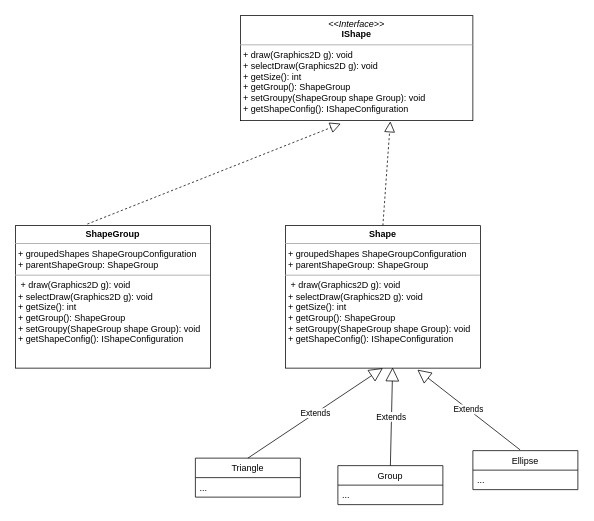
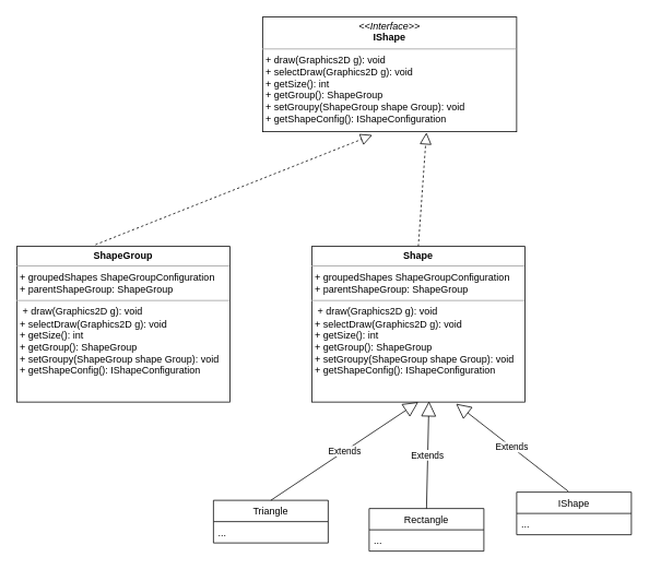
  <mxCell id="0" />
  <mxCell id="1" parent="0" />
  <mxCell id="2" value="&lt;p style=&quot;margin:0px;margin-top:4px;text-align:center;&quot;&gt;&lt;i&gt;&amp;lt;&amp;lt;Interface&amp;gt;&amp;gt;&lt;/i&gt;&lt;br&gt;&lt;b&gt;IShape&lt;/b&gt;&lt;/p&gt;&lt;hr size=&quot;1&quot;&gt;&lt;p style=&quot;margin:0px;margin-left:4px;&quot;&gt;+ draw(Graphics2D g): void&lt;br&gt;+ selectDraw(Graphics2D g): void&lt;/p&gt;&lt;p style=&quot;margin:0px;margin-left:4px;&quot;&gt;+ getSize(): int&lt;/p&gt;&lt;p style=&quot;margin:0px;margin-left:4px;&quot;&gt;+ getGroup(): ShapeGroup&lt;/p&gt;&lt;p style=&quot;margin:0px;margin-left:4px;&quot;&gt;+ setGroupy(ShapeGroup shape Group): void&lt;/p&gt;&lt;p style=&quot;margin:0px;margin-left:4px;&quot;&gt;+ getShapeConfig(): IShapeConfiguration&lt;/p&gt;&lt;p style=&quot;margin:0px;margin-left:4px;&quot;&gt;&lt;br&gt;&lt;/p&gt;" style="verticalAlign=top;align=left;overflow=fill;fontSize=12;fontFamily=Helvetica;html=1;" vertex="1" parent="1"><mxGeometry x="320" y="20" width="310" height="140" as="geometry" /></mxCell>
  <mxCell id="3" value="&lt;p style=&quot;margin:0px;margin-top:4px;text-align:center;&quot;&gt;&lt;b&gt;ShapeGroup&lt;/b&gt;&lt;/p&gt;&lt;hr size=&quot;1&quot;&gt;&lt;p style=&quot;margin:0px;margin-left:4px;&quot;&gt;+ groupedShapes ShapeGroupConfiguration&lt;/p&gt;&lt;p style=&quot;margin:0px;margin-left:4px;&quot;&gt;+ parentShapeGroup: ShapeGroup&lt;/p&gt;&lt;hr size=&quot;1&quot;&gt;&lt;p style=&quot;margin:0px;margin-left:4px;&quot;&gt;&amp;nbsp;&lt;span style=&quot;background-color: initial;&quot;&gt;+ draw(Graphics2D g): void&lt;/span&gt;&lt;/p&gt;&lt;p style=&quot;margin: 0px 0px 0px 4px;&quot;&gt;+ selectDraw(Graphics2D g): void&lt;/p&gt;&lt;p style=&quot;margin: 0px 0px 0px 4px;&quot;&gt;+ getSize(): int&lt;/p&gt;&lt;p style=&quot;margin: 0px 0px 0px 4px;&quot;&gt;+ getGroup(): ShapeGroup&lt;/p&gt;&lt;p style=&quot;margin: 0px 0px 0px 4px;&quot;&gt;+ setGroupy(ShapeGroup shape Group): void&lt;/p&gt;&lt;p style=&quot;margin: 0px 0px 0px 4px;&quot;&gt;+ getShapeConfig(): IShapeConfiguration&lt;/p&gt;" style="verticalAlign=top;align=left;overflow=fill;fontSize=12;fontFamily=Helvetica;html=1;" vertex="1" parent="1"><mxGeometry x="20" y="300" width="260" height="190" as="geometry" /></mxCell>
  <mxCell id="4" value="" style="endArrow=block;dashed=1;endFill=0;endSize=12;html=1;rounded=0;entryX=0.432;entryY=1.029;entryDx=0;entryDy=0;entryPerimeter=0;exitX=0.369;exitY=-0.011;exitDx=0;exitDy=0;exitPerimeter=0;" edge="1" parent="1" source="3" target="2"><mxGeometry width="160" relative="1" as="geometry"><mxPoint x="190" y="240" as="sourcePoint" /><mxPoint x="350" y="240" as="targetPoint" /></mxGeometry></mxCell>
  <mxCell id="5" value="" style="endArrow=block;dashed=1;endFill=0;endSize=12;html=1;rounded=0;entryX=0.645;entryY=1.007;entryDx=0;entryDy=0;entryPerimeter=0;exitX=0.5;exitY=0;exitDx=0;exitDy=0;" edge="1" parent="1" source="6" target="2"><mxGeometry width="160" relative="1" as="geometry"><mxPoint x="601.04" y="239.01" as="sourcePoint" /><mxPoint x="760" y="230" as="targetPoint" /></mxGeometry></mxCell>
  <mxCell id="6" value="&lt;p style=&quot;margin:0px;margin-top:4px;text-align:center;&quot;&gt;&lt;b&gt;Shape&lt;/b&gt;&lt;/p&gt;&lt;hr size=&quot;1&quot;&gt;&lt;p style=&quot;margin:0px;margin-left:4px;&quot;&gt;+ groupedShapes ShapeGroupConfiguration&lt;/p&gt;&lt;p style=&quot;margin:0px;margin-left:4px;&quot;&gt;+ parentShapeGroup: ShapeGroup&lt;/p&gt;&lt;hr size=&quot;1&quot;&gt;&lt;p style=&quot;margin:0px;margin-left:4px;&quot;&gt;&amp;nbsp;&lt;span style=&quot;background-color: initial;&quot;&gt;+ draw(Graphics2D g): void&lt;/span&gt;&lt;/p&gt;&lt;p style=&quot;margin: 0px 0px 0px 4px;&quot;&gt;+ selectDraw(Graphics2D g): void&lt;/p&gt;&lt;p style=&quot;margin: 0px 0px 0px 4px;&quot;&gt;+ getSize(): int&lt;/p&gt;&lt;p style=&quot;margin: 0px 0px 0px 4px;&quot;&gt;+ getGroup(): ShapeGroup&lt;/p&gt;&lt;p style=&quot;margin: 0px 0px 0px 4px;&quot;&gt;+ setGroupy(ShapeGroup shape Group): void&lt;/p&gt;&lt;p style=&quot;margin: 0px 0px 0px 4px;&quot;&gt;+ getShapeConfig(): IShapeConfiguration&lt;/p&gt;" style="verticalAlign=top;align=left;overflow=fill;fontSize=12;fontFamily=Helvetica;html=1;" vertex="1" parent="1"><mxGeometry x="380" y="300" width="260" height="190" as="geometry" /></mxCell>
- <mxCell id="7" value="Ellipse" style="swimlane;fontStyle=0;childLayout=stackLayout;horizontal=1;startSize=26;fillColor=none;horizontalStack=0;resizeParent=1;resizeParentMax=0;resizeLast=0;collapsible=1;marginBottom=0;" vertex="1" parent="1"><mxGeometry x="630" y="600" width="140" height="52" as="geometry" /></mxCell>
+ <mxCell id="7" value="IShape" style="swimlane;fontStyle=0;childLayout=stackLayout;horizontal=1;startSize=26;fillColor=none;horizontalStack=0;resizeParent=1;resizeParentMax=0;resizeLast=0;collapsible=1;marginBottom=0;" vertex="1" parent="1"><mxGeometry x="630" y="600" width="140" height="52" as="geometry" /></mxCell>
  <mxCell id="8" value="..." style="text;strokeColor=none;fillColor=none;align=left;verticalAlign=top;spacingLeft=4;spacingRight=4;overflow=hidden;rotatable=0;points=[[0,0.5],[1,0.5]];portConstraint=eastwest;" vertex="1" parent="7"><mxGeometry y="26" width="140" height="26" as="geometry" /></mxCell>
- <mxCell id="9" value="Group" style="swimlane;fontStyle=0;childLayout=stackLayout;horizontal=1;startSize=26;fillColor=none;horizontalStack=0;resizeParent=1;resizeParentMax=0;resizeLast=0;collapsible=1;marginBottom=0;" vertex="1" parent="1"><mxGeometry x="450" y="620" width="140" height="52" as="geometry" /></mxCell>
+ <mxCell id="9" value="Rectangle" style="swimlane;fontStyle=0;childLayout=stackLayout;horizontal=1;startSize=26;fillColor=none;horizontalStack=0;resizeParent=1;resizeParentMax=0;resizeLast=0;collapsible=1;marginBottom=0;" vertex="1" parent="1"><mxGeometry x="450" y="620" width="140" height="52" as="geometry" /></mxCell>
  <mxCell id="10" value="..." style="text;strokeColor=none;fillColor=none;align=left;verticalAlign=top;spacingLeft=4;spacingRight=4;overflow=hidden;rotatable=0;points=[[0,0.5],[1,0.5]];portConstraint=eastwest;" vertex="1" parent="9"><mxGeometry y="26" width="140" height="26" as="geometry" /></mxCell>
  <mxCell id="11" value="Triangle" style="swimlane;fontStyle=0;childLayout=stackLayout;horizontal=1;startSize=26;fillColor=none;horizontalStack=0;resizeParent=1;resizeParentMax=0;resizeLast=0;collapsible=1;marginBottom=0;" vertex="1" parent="1"><mxGeometry x="260" y="610" width="140" height="52" as="geometry" /></mxCell>
  <mxCell id="12" value="..." style="text;strokeColor=none;fillColor=none;align=left;verticalAlign=top;spacingLeft=4;spacingRight=4;overflow=hidden;rotatable=0;points=[[0,0.5],[1,0.5]];portConstraint=eastwest;" vertex="1" parent="11"><mxGeometry y="26" width="140" height="26" as="geometry" /></mxCell>
  <mxCell id="13" value="Extends" style="endArrow=block;endSize=16;endFill=0;html=1;rounded=0;entryX=0.5;entryY=1;entryDx=0;entryDy=0;exitX=0.5;exitY=0;exitDx=0;exitDy=0;" edge="1" parent="1" source="11" target="6"><mxGeometry width="160" relative="1" as="geometry"><mxPoint x="420" y="530" as="sourcePoint" /><mxPoint x="580" y="540" as="targetPoint" /></mxGeometry></mxCell>
  <mxCell id="14" value="Extends" style="endArrow=block;endSize=16;endFill=0;html=1;rounded=0;entryX=0.677;entryY=1.011;entryDx=0;entryDy=0;exitX=0.45;exitY=-0.019;exitDx=0;exitDy=0;exitPerimeter=0;entryPerimeter=0;" edge="1" parent="1" source="7" target="6"><mxGeometry width="160" relative="1" as="geometry"><mxPoint x="710" y="501" as="sourcePoint" /><mxPoint x="780" y="450" as="targetPoint" /></mxGeometry></mxCell>
  <mxCell id="15" value="Extends" style="endArrow=block;endSize=16;endFill=0;html=1;rounded=0;entryX=0.55;entryY=0.995;entryDx=0;entryDy=0;exitX=0.5;exitY=0;exitDx=0;exitDy=0;entryPerimeter=0;" edge="1" parent="1" source="9" target="6"><mxGeometry width="160" relative="1" as="geometry"><mxPoint x="620" y="521" as="sourcePoint" /><mxPoint x="690" y="470" as="targetPoint" /></mxGeometry></mxCell>
